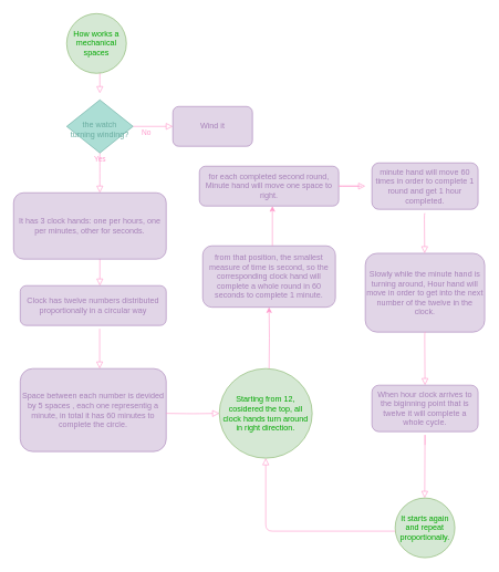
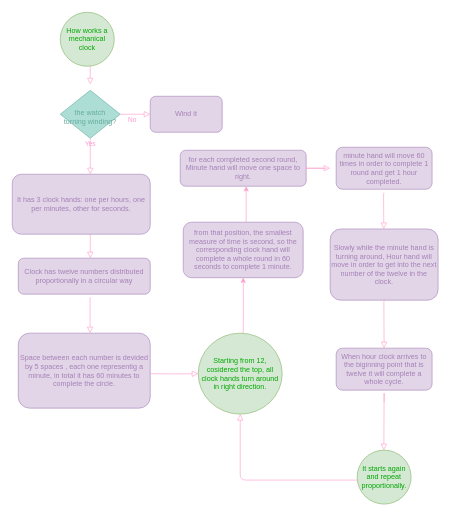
  <mxCell id="0" />
  <mxCell id="1" parent="0" />
  <mxCell id="2" value="" style="html=1;jettySize=auto;orthogonalLoop=1;fontSize=11;endArrow=block;endFill=0;endSize=8;strokeWidth=1;shadow=0;labelBackgroundColor=none;edgeStyle=orthogonalEdgeStyle;fillColor=#d80073;strokeColor=#FF99CC;rounded=1;" parent="1" edge="1"><mxGeometry relative="1" as="geometry"><mxPoint x="150" y="100" as="sourcePoint" /><mxPoint x="150" y="140" as="targetPoint" /><Array as="points"><mxPoint x="150" y="130" /><mxPoint x="150" y="130" /></Array></mxGeometry></mxCell>
  <mxCell id="3" value="Yes" style="html=1;jettySize=auto;orthogonalLoop=1;fontSize=11;endArrow=block;endFill=0;endSize=8;strokeWidth=1;shadow=0;labelBackgroundColor=none;edgeStyle=orthogonalEdgeStyle;fillColor=#d80073;strokeColor=#FF99CC;rounded=1;fontColor=#FF99CC;" parent="1" source="5" edge="1"><mxGeometry y="20" relative="1" as="geometry"><mxPoint as="offset" /><mxPoint x="150" y="290" as="targetPoint" /></mxGeometry></mxCell>
  <mxCell id="4" value="" style="edgeStyle=orthogonalEdgeStyle;html=1;jettySize=auto;orthogonalLoop=1;fontSize=11;endArrow=block;endFill=0;endSize=8;strokeWidth=1;shadow=0;labelBackgroundColor=none;fillColor=#d80073;strokeColor=#FF99CC;rounded=1;entryX=0;entryY=0.5;entryDx=0;entryDy=0;" parent="1" source="5" target="8" edge="1"><mxGeometry x="0.2" y="20" relative="1" as="geometry"><mxPoint as="offset" /><mxPoint x="230" y="190" as="targetPoint" /></mxGeometry></mxCell>
  <mxCell id="5" value="&lt;div&gt;&lt;font color=&quot;#67ab9f&quot;&gt;&lt;br&gt;&lt;/font&gt;&lt;/div&gt;&lt;div&gt;&lt;font color=&quot;#67ab9f&quot;&gt;the watch turning winding?&lt;/font&gt;&lt;/div&gt;" style="rhombus;whiteSpace=wrap;html=1;shadow=0;fontFamily=Helvetica;fontSize=12;align=center;strokeWidth=1;spacing=6;spacingTop=-4;strokeColor=#67AB9F;fillColor=#ACDED5;" parent="1" vertex="1"><mxGeometry x="100" y="150" width="100" height="80" as="geometry" /></mxCell>
  <mxCell id="6" value="&lt;font color=&quot;#ff99cc&quot;&gt;No&lt;/font&gt;" style="html=1;jettySize=auto;orthogonalLoop=1;fontSize=11;endArrow=block;endFill=0;endSize=8;strokeWidth=1;shadow=0;labelBackgroundColor=none;edgeStyle=orthogonalEdgeStyle;fillColor=#d80073;strokeColor=#FF99CC;rounded=1;" parent="1" edge="1"><mxGeometry x="-1" y="184" relative="1" as="geometry"><mxPoint x="-114" y="-170" as="offset" /><mxPoint x="150" y="370" as="sourcePoint" /><mxPoint x="150" y="430" as="targetPoint" /></mxGeometry></mxCell>
  <mxCell id="7" value="&lt;span style=&quot;color: rgb(166 , 128 , 184)&quot;&gt;It has 3 clock hands: one per hours, one per minutes, other for seconds.&lt;/span&gt;" style="rounded=1;whiteSpace=wrap;html=1;fontSize=12;glass=0;strokeWidth=1;shadow=0;fillColor=#e1d5e7;strokeColor=#A680B8;fontFamily=Helvetica;" vertex="1" parent="1"><mxGeometry x="20" y="290" width="230" height="100" as="geometry" /></mxCell>
- <mxCell id="8" value="&lt;font color=&quot;#a680b8&quot;&gt;Wind it&lt;/font&gt;" style="rounded=1;whiteSpace=wrap;html=1;fontSize=12;glass=0;strokeWidth=1;shadow=0;fillColor=#e1d5e7;strokeColor=#A680B8;fontFamily=Helvetica;" vertex="1" parent="1"><mxGeometry x="260" y="160" width="120" height="60" as="geometry" /></mxCell>
+ <mxCell id="8" value="&lt;font color=&quot;#a680b8&quot;&gt;Wind it&lt;/font&gt;" style="rounded=1;whiteSpace=wrap;html=1;fontSize=12;glass=0;strokeWidth=1;shadow=0;fillColor=#e1d5e7;strokeColor=#A680B8;fontFamily=Helvetica;" vertex="1" parent="1"><mxGeometry x="250" y="160" width="120" height="60" as="geometry" /></mxCell>
  <mxCell id="9" value="&lt;font color=&quot;#a680b8&quot;&gt;Space between each number is devided by 5 spaces , each one representig a minute, in total it has 60 minutes to complete the circle.&lt;/font&gt;" style="rounded=1;whiteSpace=wrap;html=1;fontSize=12;glass=0;strokeWidth=1;shadow=0;fillColor=#e1d5e7;strokeColor=#A680B8;" vertex="1" parent="1"><mxGeometry x="30" y="555" width="220" height="125" as="geometry" /></mxCell>
  <mxCell id="10" value="&lt;span style=&quot;color: rgb(166 , 128 , 184)&quot;&gt;Clock has twelve numbers distributed proportionally in a circular way&lt;/span&gt;" style="rounded=1;whiteSpace=wrap;html=1;fontColor=#FF99CC;fillColor=#E1D5E7;strokeColor=#A680B8;fontFamily=Helvetica;" vertex="1" parent="1"><mxGeometry x="30" y="430" width="220" height="60" as="geometry" /></mxCell>
  <mxCell id="11" value="" style="html=1;jettySize=auto;orthogonalLoop=1;fontSize=11;endArrow=block;endFill=0;endSize=8;strokeWidth=1;shadow=0;labelBackgroundColor=none;edgeStyle=orthogonalEdgeStyle;fillColor=#d80073;strokeColor=#FF99CC;rounded=1;" edge="1" parent="1"><mxGeometry x="-1" y="184" relative="1" as="geometry"><mxPoint x="-114" y="-170" as="offset" /><mxPoint x="149.71" y="495" as="sourcePoint" /><mxPoint x="149.71" y="555" as="targetPoint" /></mxGeometry></mxCell>
  <mxCell id="12" value="" style="edgeStyle=orthogonalEdgeStyle;rounded=0;orthogonalLoop=1;jettySize=auto;html=1;shadow=0;strokeColor=#FF99CC;fontFamily=Helvetica;fontColor=#FF99CC;" edge="1" parent="1" target="14"><mxGeometry relative="1" as="geometry"><mxPoint x="405" y="555" as="sourcePoint" /></mxGeometry></mxCell>
  <mxCell id="13" value="" style="edgeStyle=orthogonalEdgeStyle;html=1;jettySize=auto;orthogonalLoop=1;fontSize=11;endArrow=block;endFill=0;endSize=8;strokeWidth=1;shadow=0;labelBackgroundColor=none;fillColor=#d80073;strokeColor=#FF99CC;rounded=1;entryX=0;entryY=0.5;entryDx=0;entryDy=0;" edge="1" parent="1" target="26"><mxGeometry x="0.2" y="20" relative="1" as="geometry"><mxPoint as="offset" /><mxPoint x="250" y="622.5" as="sourcePoint" /><mxPoint x="300" y="622" as="targetPoint" /><Array as="points" /></mxGeometry></mxCell>
  <mxCell id="14" value="&lt;font color=&quot;#a680b8&quot;&gt;from that position, the smallest measure of time is second, so the corresponding clock hand will complete a whole round in 60 seconds to complete 1 minute.&lt;/font&gt;" style="whiteSpace=wrap;html=1;rounded=1;shadow=0;strokeColor=#A680B8;strokeWidth=1;fillColor=#e1d5e7;glass=0;" vertex="1" parent="1"><mxGeometry x="305" y="370" width="200" height="92.5" as="geometry" /></mxCell>
- <mxCell id="15" value="&lt;font color=&quot;#00a600&quot;&gt;How works a mechanical spaces&lt;/font&gt;" style="ellipse;whiteSpace=wrap;html=1;strokeColor=#82b366;fillColor=#d5e8d4;fontFamily=Helvetica;" vertex="1" parent="1"><mxGeometry x="100" y="20" width="90" height="90" as="geometry" /></mxCell>
+ <mxCell id="15" value="&lt;font color=&quot;#00a600&quot;&gt;How works a mechanical clock&lt;/font&gt;" style="ellipse;whiteSpace=wrap;html=1;strokeColor=#82b366;fillColor=#d5e8d4;fontFamily=Helvetica;" vertex="1" parent="1"><mxGeometry x="100" y="20" width="90" height="90" as="geometry" /></mxCell>
  <mxCell id="16" value="for each completed second round, Minute hand will move one space to right." style="whiteSpace=wrap;html=1;rounded=1;shadow=0;strokeColor=#A680B8;strokeWidth=1;fillColor=#e1d5e7;glass=0;fontColor=#A680B8;" vertex="1" parent="1"><mxGeometry x="300" y="250" width="210" height="60" as="geometry" /></mxCell>
  <mxCell id="17" value="" style="edgeStyle=orthogonalEdgeStyle;rounded=0;orthogonalLoop=1;jettySize=auto;html=1;shadow=0;strokeColor=#FF99CC;fontFamily=Helvetica;fontColor=#FF99CC;" edge="1" parent="1"><mxGeometry relative="1" as="geometry"><mxPoint x="410" y="370" as="sourcePoint" /><mxPoint x="410" y="310" as="targetPoint" /></mxGeometry></mxCell>
  <mxCell id="18" value="&lt;font&gt;minute hand will move 60 times in order to complete 1 round and get 1 hour completed.&lt;/font&gt;" style="rounded=1;whiteSpace=wrap;html=1;strokeColor=#A680B8;fillColor=#E1D5E7;fontFamily=Helvetica;fontColor=#A680B8;" vertex="1" parent="1"><mxGeometry x="560" y="245" width="160" height="70" as="geometry" /></mxCell>
  <mxCell id="19" value="Slowly while the minute hand is turning around, Hour hand will move in order to get into the next number of the twelve in the clock." style="rounded=1;whiteSpace=wrap;html=1;strokeColor=#A680B8;fillColor=#E1D5E7;fontFamily=Helvetica;fontColor=#A680B8;" vertex="1" parent="1"><mxGeometry x="550" y="381.25" width="180" height="118.75" as="geometry" /></mxCell>
  <mxCell id="20" value="" style="edgeStyle=orthogonalEdgeStyle;html=1;jettySize=auto;orthogonalLoop=1;fontSize=11;endArrow=block;endFill=0;endSize=8;strokeWidth=1;shadow=0;labelBackgroundColor=none;fillColor=#d80073;strokeColor=#FF99CC;rounded=1;" edge="1" parent="1"><mxGeometry x="0.2" y="20" relative="1" as="geometry"><mxPoint as="offset" /><mxPoint x="545" y="280" as="sourcePoint" /><mxPoint x="550" y="280" as="targetPoint" /><Array as="points"><mxPoint x="505" y="280" /></Array></mxGeometry></mxCell>
  <mxCell id="21" value="" style="html=1;jettySize=auto;orthogonalLoop=1;fontSize=11;endArrow=block;endFill=0;endSize=8;strokeWidth=1;shadow=0;labelBackgroundColor=none;edgeStyle=orthogonalEdgeStyle;fillColor=#d80073;strokeColor=#FF99CC;rounded=1;" edge="1" parent="1"><mxGeometry x="-0.377" y="-109" relative="1" as="geometry"><mxPoint as="offset" /><mxPoint x="640" y="321" as="sourcePoint" /><mxPoint x="639.5" y="381.25" as="targetPoint" /><Array as="points"><mxPoint x="639" y="321.25" /><mxPoint x="639" y="321.25" /></Array></mxGeometry></mxCell>
  <mxCell id="22" value="" style="html=1;jettySize=auto;orthogonalLoop=1;fontSize=11;endArrow=block;endFill=0;endSize=8;strokeWidth=1;shadow=0;labelBackgroundColor=none;edgeStyle=orthogonalEdgeStyle;fillColor=#d80073;strokeColor=#FF99CC;rounded=1;" edge="1" parent="1"><mxGeometry x="-0.377" y="-109" relative="1" as="geometry"><mxPoint as="offset" /><mxPoint x="640.5" y="500" as="sourcePoint" /><mxPoint x="640" y="580" as="targetPoint" /><Array as="points"><mxPoint x="639.5" y="500.25" /><mxPoint x="639.5" y="500.25" /></Array></mxGeometry></mxCell>
  <mxCell id="23" value="When hour clock arrives to the biginning point that is twelve it will complete a whole cycle." style="rounded=1;whiteSpace=wrap;html=1;strokeColor=#A680B8;fillColor=#E1D5E7;fontFamily=Helvetica;fontColor=#A680B8;" vertex="1" parent="1"><mxGeometry x="560" y="580" width="160" height="70" as="geometry" /></mxCell>
  <mxCell id="24" value="" style="html=1;jettySize=auto;orthogonalLoop=1;fontSize=11;endArrow=block;endFill=0;endSize=8;strokeWidth=1;shadow=0;labelBackgroundColor=none;edgeStyle=orthogonalEdgeStyle;fillColor=#d80073;strokeColor=#FF99CC;rounded=1;" edge="1" parent="1"><mxGeometry x="-0.377" y="-109" relative="1" as="geometry"><mxPoint as="offset" /><mxPoint x="640" y="670" as="sourcePoint" /><mxPoint x="639.5" y="750" as="targetPoint" /><Array as="points"><mxPoint x="640" y="650" /></Array></mxGeometry></mxCell>
  <mxCell id="25" value="It starts again and repeat proportionally." style="ellipse;whiteSpace=wrap;html=1;strokeColor=#82b366;fillColor=#d5e8d4;fontFamily=Helvetica;fontColor=#00A600;" vertex="1" parent="1"><mxGeometry x="595" y="750" width="90" height="90" as="geometry" /></mxCell>
  <mxCell id="26" value="&lt;span style=&quot;&quot;&gt;Starting from 12, cosidered the top, all clock hands turn around in right direction.&lt;/span&gt;" style="ellipse;whiteSpace=wrap;html=1;strokeColor=#82b366;fillColor=#d5e8d4;fontFamily=Helvetica;fontColor=#00A600;" vertex="1" parent="1"><mxGeometry x="330" y="555" width="140" height="135" as="geometry" /></mxCell>
  <mxCell id="27" value="" style="html=1;jettySize=auto;orthogonalLoop=1;fontSize=11;endArrow=block;endFill=0;endSize=8;strokeWidth=1;shadow=0;labelBackgroundColor=none;edgeStyle=orthogonalEdgeStyle;fillColor=#d80073;strokeColor=#FF99CC;rounded=1;entryX=0.5;entryY=1;entryDx=0;entryDy=0;" edge="1" parent="1" source="25" target="26"><mxGeometry x="-0.377" y="-109" relative="1" as="geometry"><mxPoint as="offset" /><mxPoint x="500" y="800" as="sourcePoint" /><mxPoint x="499.5" y="880" as="targetPoint" /><Array as="points"><mxPoint x="400" y="800" /></Array></mxGeometry></mxCell>
